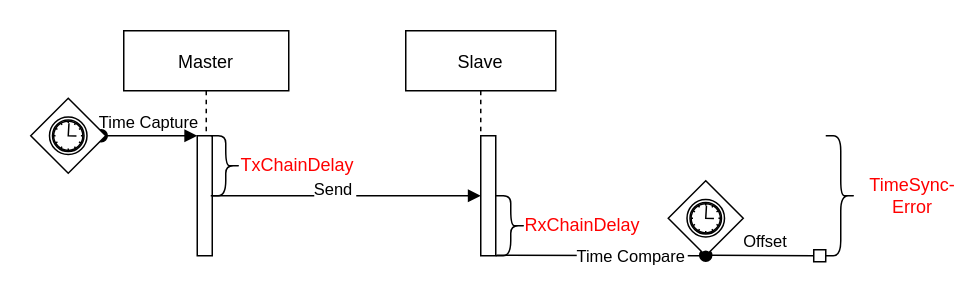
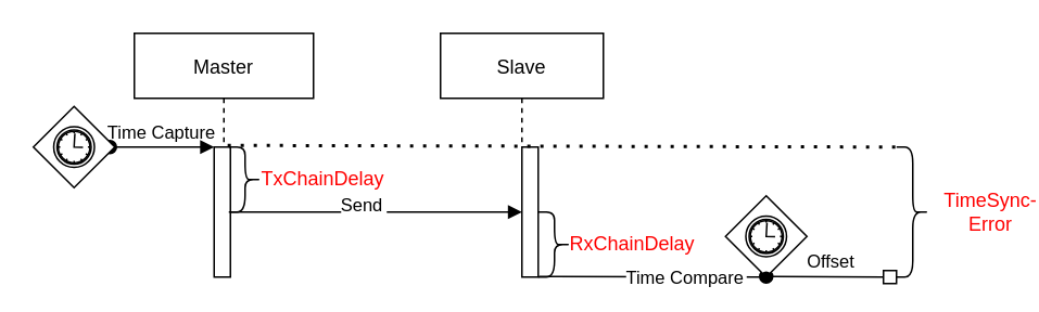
  <mxCell id="0" />
  <mxCell id="1" parent="0" />
  <mxCell id="2" value="Master" style="shape=umlLifeline;perimeter=lifelinePerimeter;container=1;collapsible=0;recursiveResize=0;rounded=0;shadow=0;strokeWidth=1;" parent="1" vertex="1"><mxGeometry x="82" y="20" width="110" height="150" as="geometry" /></mxCell>
  <mxCell id="3" value="" style="points=[];perimeter=orthogonalPerimeter;rounded=0;shadow=0;strokeWidth=1;" parent="2" vertex="1"><mxGeometry x="49" y="70" width="10" height="80" as="geometry" /></mxCell>
  <mxCell id="4" value="Time Capture" style="verticalAlign=bottom;startArrow=oval;endArrow=block;startSize=8;shadow=0;strokeWidth=1;labelBackgroundColor=none;" parent="2" target="3" edge="1"><mxGeometry relative="1" as="geometry"><mxPoint x="-15" y="70" as="sourcePoint" /></mxGeometry></mxCell>
  <mxCell id="5" value="Slave" style="shape=umlLifeline;perimeter=lifelinePerimeter;container=1;collapsible=0;recursiveResize=0;rounded=0;shadow=0;strokeWidth=1;size=40;" parent="1" vertex="1"><mxGeometry x="270" y="20" width="100" height="150" as="geometry" /></mxCell>
  <mxCell id="6" value="" style="points=[];perimeter=orthogonalPerimeter;rounded=0;shadow=0;strokeWidth=1;" parent="5" vertex="1"><mxGeometry x="50" y="70" width="10" height="80" as="geometry" /></mxCell>
  <mxCell id="7" value="Send" style="verticalAlign=bottom;endArrow=block;shadow=0;strokeWidth=1;" parent="1" source="3" target="6" edge="1"><mxGeometry x="-0.092" y="-5" relative="1" as="geometry"><mxPoint x="245" y="100" as="sourcePoint" /><mxPoint as="offset" /></mxGeometry></mxCell>
  <mxCell id="8" value="TxChainDelay" style="shape=curlyBracket;html=1;rounded=1;rotation=0;whiteSpace=wrap;size=0.5;direction=west;spacingLeft=96;fontColor=#FF0000;" vertex="1" parent="1"><mxGeometry x="140" y="90" width="20" height="40" as="geometry" /></mxCell>
  <mxCell id="9" value="RxChainDelay" style="shape=curlyBracket;html=1;rounded=1;rotation=0;whiteSpace=wrap;size=0.5;direction=west;spacingLeft=96;fontColor=#FF0000;" vertex="1" parent="1"><mxGeometry x="330" y="130" width="20" height="40" as="geometry" /></mxCell>
  <mxCell id="10" value="" style="shape=mxgraph.bpmn.shape;html=1;verticalLabelPosition=bottom;labelBackgroundColor=#ffffff;verticalAlign=top;align=center;perimeter=rhombusPerimeter;background=gateway;outlineConnect=0;outline=catching;symbol=timer;" vertex="1" parent="1"><mxGeometry x="20" y="65" width="50" height="50" as="geometry" /></mxCell>
  <mxCell id="11" value="Offset" style="verticalAlign=bottom;startArrow=oval;endArrow=box;startSize=8;shadow=0;strokeWidth=1;labelBackgroundColor=none;endFill=0;" edge="1" parent="1"><mxGeometry relative="1" as="geometry"><mxPoint x="470" y="169.6" as="sourcePoint" /><mxPoint x="550" y="170" as="targetPoint" /><mxPoint as="offset" /></mxGeometry></mxCell>
  <mxCell id="12" value="" style="shape=mxgraph.bpmn.shape;html=1;verticalLabelPosition=bottom;labelBackgroundColor=#ffffff;verticalAlign=top;align=center;perimeter=rhombusPerimeter;background=gateway;outlineConnect=0;outline=catching;symbol=timer;" vertex="1" parent="1"><mxGeometry x="445" y="120" width="50" height="50" as="geometry" /></mxCell>
  <mxCell id="13" value="Time Compare" style="verticalAlign=bottom;endArrow=oval;shadow=0;strokeWidth=1;endFill=1;" edge="1" parent="1"><mxGeometry x="0.284" y="-10" relative="1" as="geometry"><mxPoint x="330.5" y="169.6" as="sourcePoint" /><mxPoint x="470" y="170" as="targetPoint" /><mxPoint as="offset" /></mxGeometry></mxCell>
  <mxCell id="14" value="TimeSync-Error" style="shape=curlyBracket;html=1;rounded=1;rotation=0;whiteSpace=wrap;size=0.5;direction=west;spacingLeft=96;fontColor=#FF0000;" vertex="1" parent="1"><mxGeometry x="550" y="90" width="20" height="80" as="geometry" /></mxCell>
+ <mxCell id="15" value="" style="endArrow=none;dashed=1;html=1;dashPattern=1 3;strokeWidth=2;labelBackgroundColor=none;entryX=1;entryY=1;entryDx=0;entryDy=0;entryPerimeter=0;exitX=1.036;exitY=1.025;exitDx=0;exitDy=0;exitPerimeter=0;" edge="1" parent="1" source="8" target="14"><mxGeometry width="50" height="50" relative="1" as="geometry"><mxPoint x="380" y="160" as="sourcePoint" /><mxPoint x="430" y="110" as="targetPoint" /></mxGeometry></mxCell>
